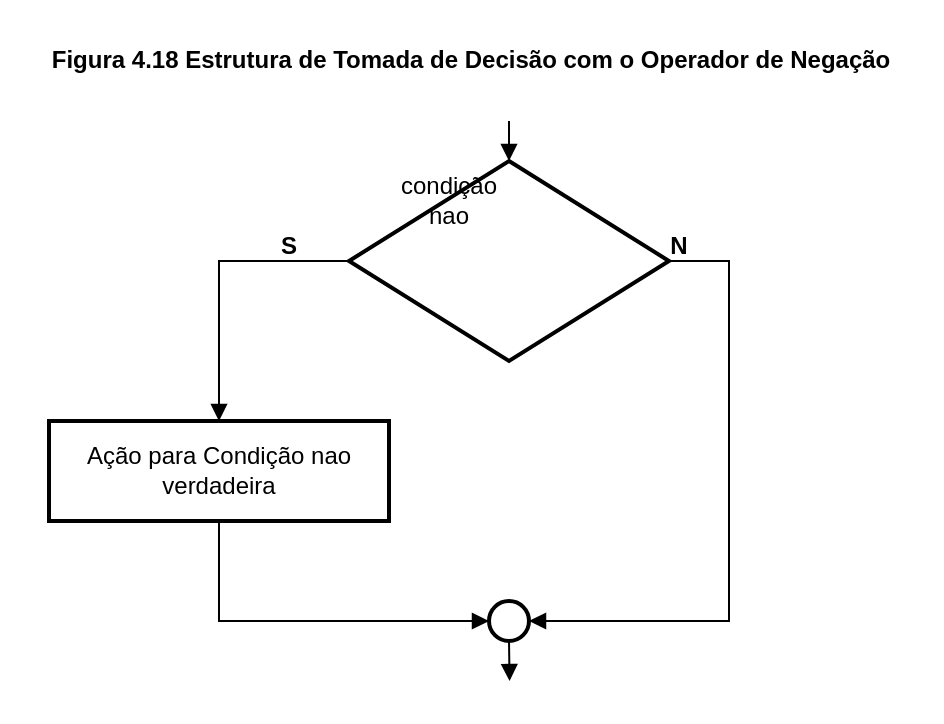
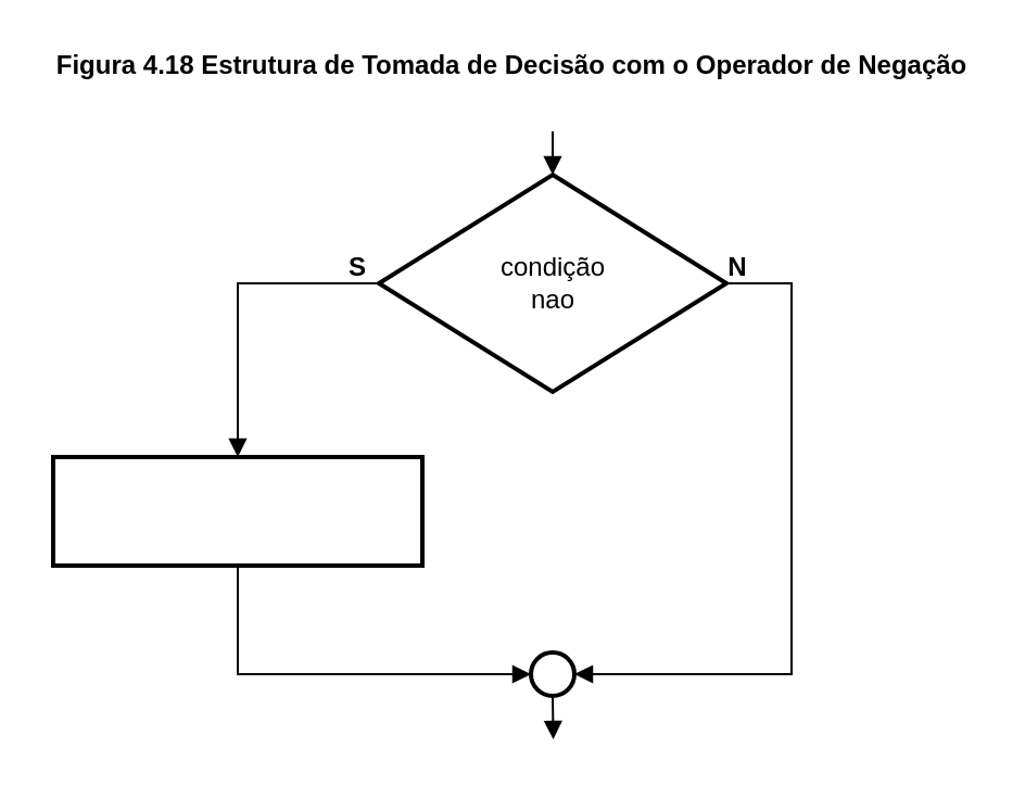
  <mxCell id="0" />
  <mxCell id="1" parent="0" />
  <mxCell id="2" value="&lt;b&gt;Figura 4.18 Estrutura de Tomada de Decisão com o Operador de Negação&lt;/b&gt;" style="text;html=1;align=center;verticalAlign=middle;resizable=0;points=[];autosize=1;strokeColor=none;fillColor=none;" vertex="1" parent="1"><mxGeometry x="20" width="430" height="20" as="geometry" y="20" /></mxCell>
  <mxCell id="3" value="" style="group" vertex="1" connectable="0" parent="1"><mxGeometry x="24" y="60" width="340" height="280" as="geometry" /></mxCell>
  <mxCell id="4" value="" style="strokeWidth=2;html=1;shape=mxgraph.flowchart.decision;whiteSpace=wrap;" vertex="1" parent="3"><mxGeometry x="150" y="20" width="160" height="100" as="geometry" /></mxCell>
- <mxCell id="5" value="condição&lt;br&gt;nao" style="text;html=1;align=center;verticalAlign=middle;resizable=0;points=[];autosize=1;strokeColor=none;fillColor=none;" vertex="1" parent="3"><mxGeometry x="170" y="25" width="60" height="30" as="geometry" /></mxCell>
+ <mxCell id="5" value="condição&lt;br&gt;nao" style="text;html=1;align=center;verticalAlign=middle;resizable=0;points=[];autosize=1;strokeColor=none;fillColor=none;" vertex="1" parent="3"><mxGeometry x="200" y="55" width="60" height="30" as="geometry" /></mxCell>
  <mxCell id="6" value="" style="whiteSpace=wrap;html=1;strokeWidth=2;" vertex="1" parent="3"><mxGeometry y="150" width="170" height="50" as="geometry" /></mxCell>
  <mxCell id="7" value="" style="edgeStyle=orthogonalEdgeStyle;rounded=0;orthogonalLoop=1;jettySize=auto;html=1;endArrow=block;endFill=1;exitX=0;exitY=0.5;exitDx=0;exitDy=0;exitPerimeter=0;" edge="1" parent="3" source="4" target="6"><mxGeometry relative="1" as="geometry" /></mxCell>
- <mxCell id="8" value="Ação para Condição nao&lt;br&gt;verdadeira" style="text;html=1;align=center;verticalAlign=middle;resizable=0;points=[];autosize=1;strokeColor=none;fillColor=none;" vertex="1" parent="3"><mxGeometry x="10" y="160" width="150" height="30" as="geometry" /></mxCell>
  <mxCell id="9" style="edgeStyle=orthogonalEdgeStyle;rounded=0;orthogonalLoop=1;jettySize=auto;html=1;exitX=0.5;exitY=1;exitDx=0;exitDy=0;exitPerimeter=0;endArrow=block;endFill=1;" edge="1" parent="3" source="10"><mxGeometry relative="1" as="geometry"><mxPoint x="230.286" y="280" as="targetPoint" /></mxGeometry></mxCell>
  <mxCell id="10" value="" style="strokeWidth=2;html=1;shape=mxgraph.flowchart.start_2;whiteSpace=wrap;" vertex="1" parent="3"><mxGeometry x="220" y="240" width="20" height="20" as="geometry" /></mxCell>
  <mxCell id="11" style="edgeStyle=orthogonalEdgeStyle;rounded=0;orthogonalLoop=1;jettySize=auto;html=1;exitX=1;exitY=0.5;exitDx=0;exitDy=0;exitPerimeter=0;entryX=1;entryY=0.5;entryDx=0;entryDy=0;entryPerimeter=0;endArrow=block;endFill=1;" edge="1" parent="3" source="4" target="10"><mxGeometry relative="1" as="geometry"><Array as="points"><mxPoint x="340" y="70" /><mxPoint x="340" y="250" /></Array></mxGeometry></mxCell>
  <mxCell id="12" style="edgeStyle=orthogonalEdgeStyle;rounded=0;orthogonalLoop=1;jettySize=auto;html=1;exitX=0.5;exitY=1;exitDx=0;exitDy=0;entryX=0;entryY=0.5;entryDx=0;entryDy=0;entryPerimeter=0;endArrow=block;endFill=1;" edge="1" parent="3" source="6" target="10"><mxGeometry relative="1" as="geometry" /></mxCell>
  <mxCell id="13" style="edgeStyle=orthogonalEdgeStyle;rounded=0;orthogonalLoop=1;jettySize=auto;html=1;endArrow=block;endFill=1;entryX=0.5;entryY=0;entryDx=0;entryDy=0;entryPerimeter=0;" edge="1" parent="3" target="4"><mxGeometry relative="1" as="geometry"><mxPoint x="210" as="targetPoint" /><mxPoint x="230" as="sourcePoint" /><Array as="points" /></mxGeometry></mxCell>
- <mxCell id="14" value="&lt;b&gt;S&lt;/b&gt;" style="text;html=1;align=center;verticalAlign=middle;resizable=0;points=[];autosize=1;strokeColor=none;fillColor=none;" vertex="1" parent="3"><mxGeometry x="110" y="53" width="20" height="20" as="geometry" /></mxCell>
+ <mxCell id="14" value="&lt;b&gt;S&lt;/b&gt;" style="text;html=1;align=center;verticalAlign=middle;resizable=0;points=[];autosize=1;strokeColor=none;fillColor=none;" vertex="1" parent="3"><mxGeometry x="130" y="53" width="20" height="20" as="geometry" /></mxCell>
  <mxCell id="15" value="&lt;b&gt;N&lt;/b&gt;" style="text;html=1;align=center;verticalAlign=middle;resizable=0;points=[];autosize=1;strokeColor=none;fillColor=none;" vertex="1" parent="3"><mxGeometry x="305" y="53" width="20" height="20" as="geometry" /></mxCell>
